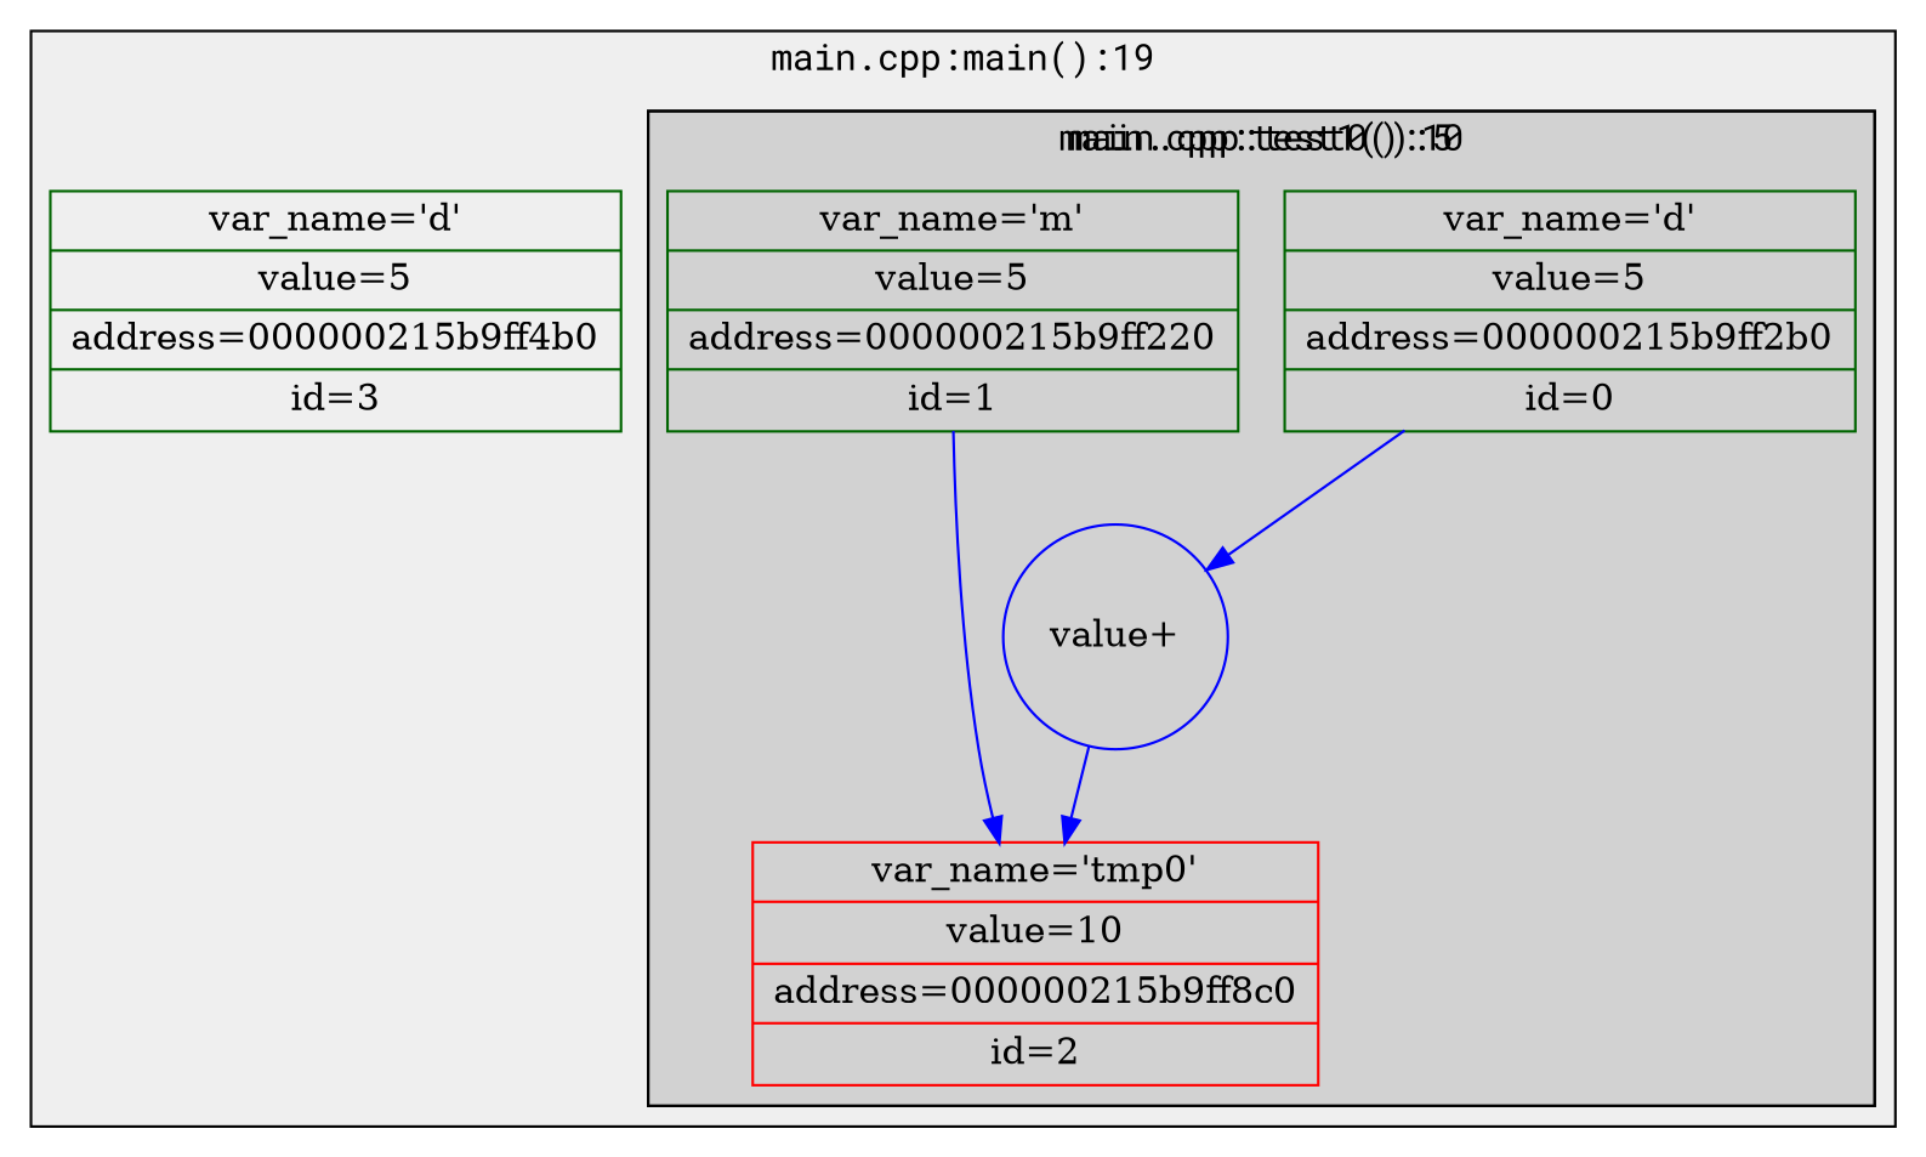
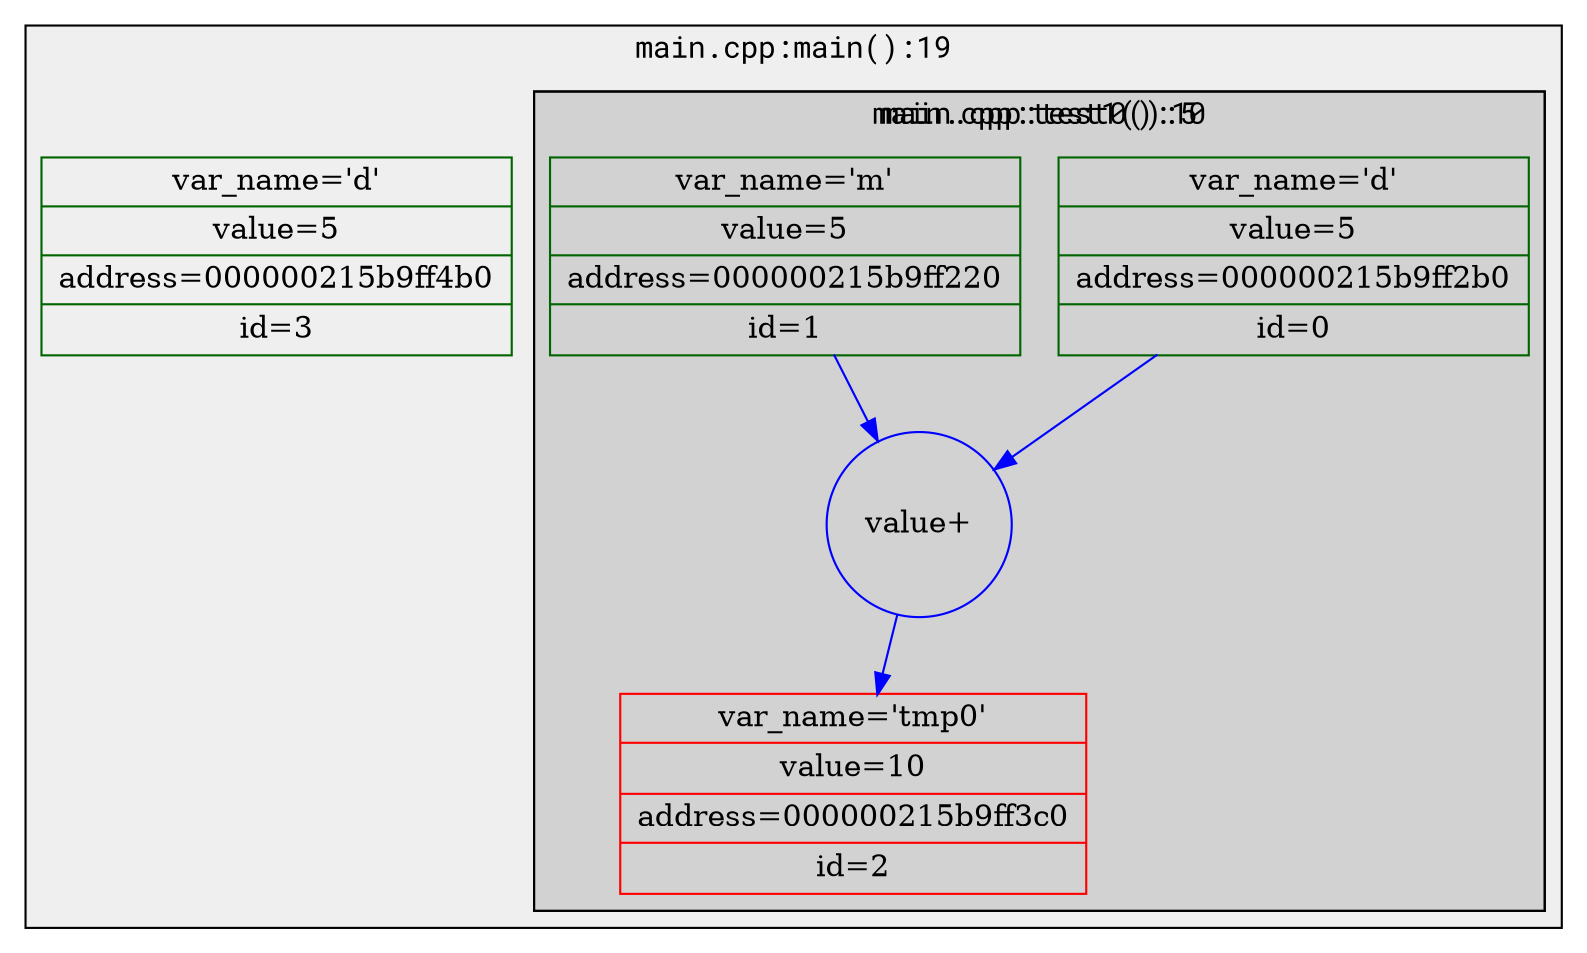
  digraph {
    fontname="Roboto Mono"
    node [color=darkgreen shape=record]
    edge [color=blue]
    n1 [label="{var_name='d'|value=5|address=000000215b9ff2b0|id=0}"]
    n2 [label="{var_name='m'|value=5|address=000000215b9ff220|id=1}"]
-   n3 [color=red label="{var_name='tmp0'|value=10|address=000000215b9ff8c0|id=2}"]
+   n3 [color=red label="{var_name='tmp0'|value=10|address=000000215b9ff3c0|id=2}"]
    n4 [color=blue label="value+" shape=circle]
    n5 [label="{var_name='d'|value=5|address=000000215b9ff4b0|id=3}"]
    subgraph cluster_1 {
      color=black
      fillcolor="#00000010"
      label="main.cpp:main():19"
      style=filled
      n5
      subgraph cluster_2 {
        color=black
        fillcolor="#00000010"
        label="main.cpp:test1():10"
        style=filled
        n1
        n2
        n3
        n4
        subgraph cluster_3 {
          color=black
          fillcolor="#00000010"
          label="main.cpp:test0():5"
          style=filled
        }
      }
    }
    n1 -> n4
-   n2 -> n3
+   n2 -> n4
    n4 -> n3
  }
